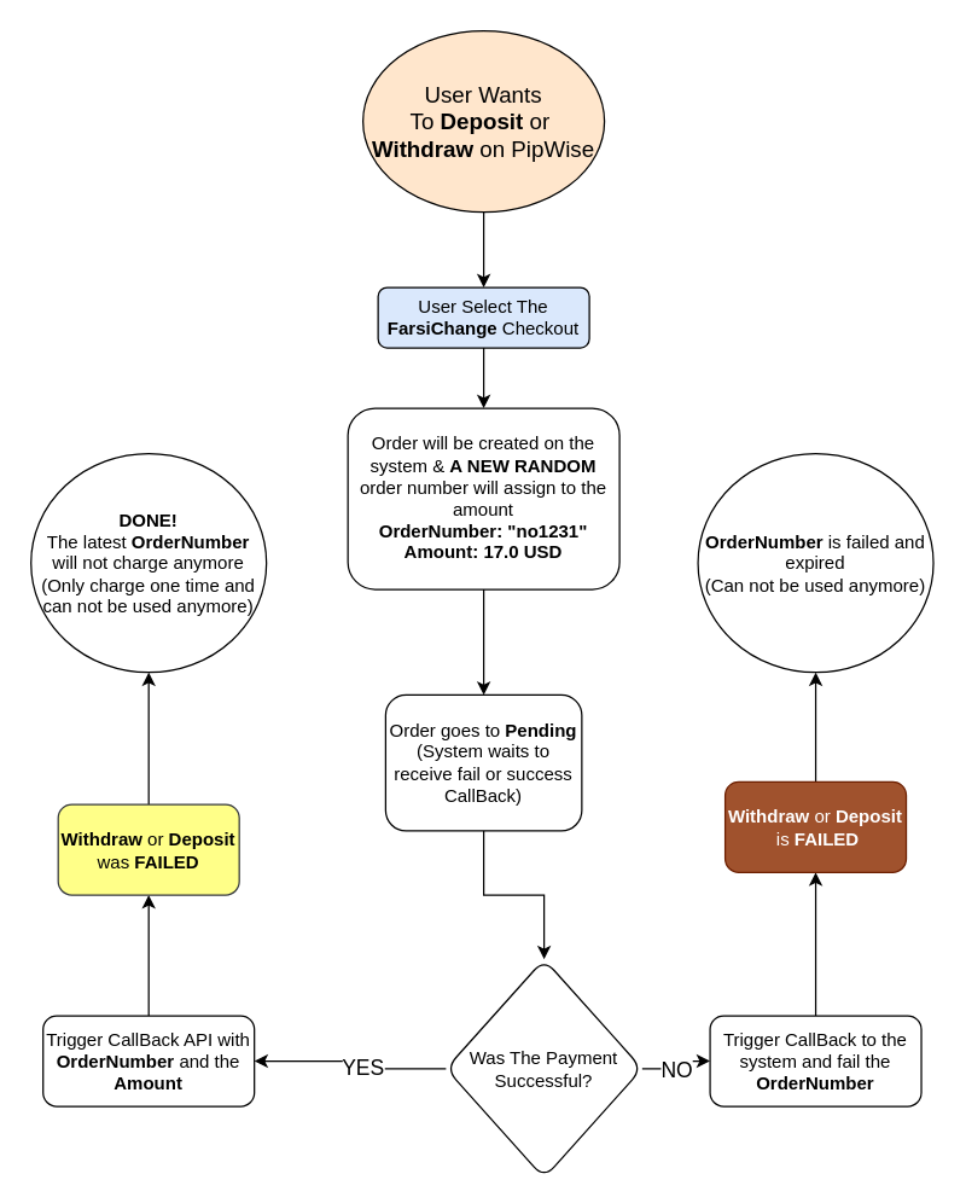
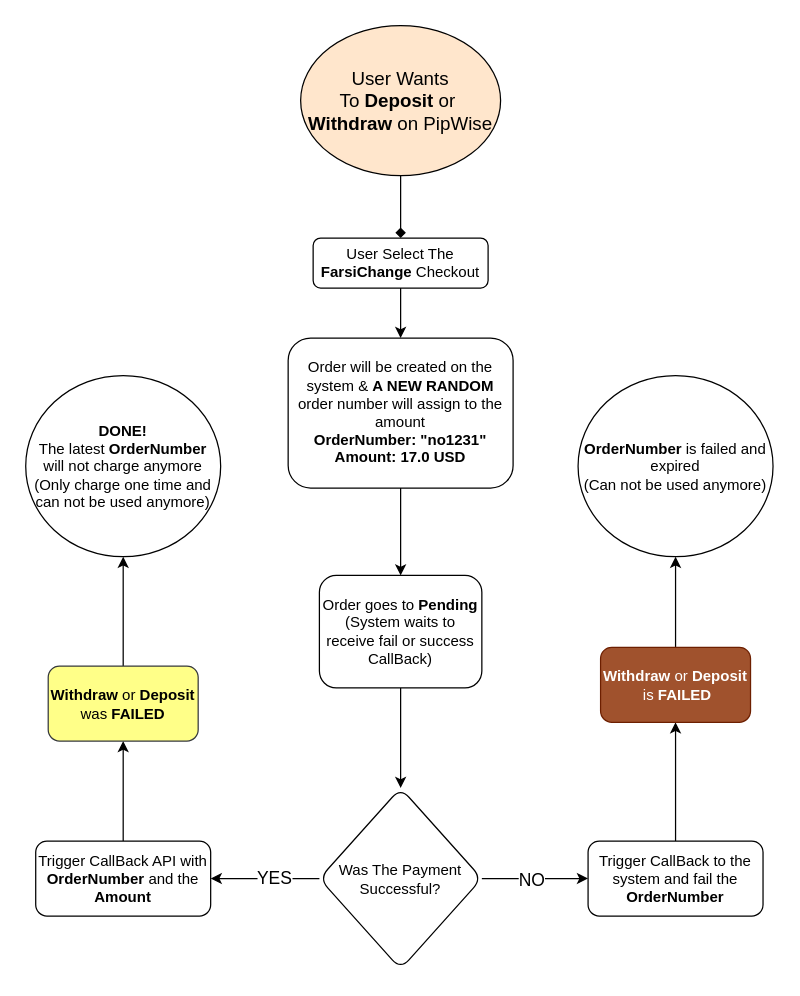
  <mxCell id="0" />
  <mxCell id="1" parent="0" />
  <mxCell id="2" value="" style="edgeStyle=orthogonalEdgeStyle;rounded=0;orthogonalLoop=1;jettySize=auto;html=1;" edge="1" parent="1" source="3" target="5"><mxGeometry relative="1" as="geometry" /></mxCell>
- <mxCell id="3" value="User Select The &lt;b&gt;FarsiChange &lt;/b&gt;Checkout" style="rounded=1;whiteSpace=wrap;html=1;fillColor=#dae8fc;" vertex="1" parent="1"><mxGeometry x="250" y="190" width="140" height="40" as="geometry" /></mxCell>
+ <mxCell id="3" value="User Select The &lt;b&gt;FarsiChange &lt;/b&gt;Checkout" style="rounded=1;whiteSpace=wrap;html=1;" vertex="1" parent="1"><mxGeometry x="250" y="190" width="140" height="40" as="geometry" /></mxCell>
  <mxCell id="4" value="" style="edgeStyle=orthogonalEdgeStyle;rounded=0;orthogonalLoop=1;jettySize=auto;html=1;" edge="1" parent="1" source="5" target="7"><mxGeometry relative="1" as="geometry" /></mxCell>
  <mxCell id="5" value="Order will be created on the system &amp;amp; &lt;b&gt;A NEW RANDOM&lt;/b&gt;&lt;br&gt;order number will assign to the amount&lt;br&gt;&lt;b&gt;OrderNumber: &quot;no1231&quot;&lt;br&gt;Amount: 17.0 USD&lt;/b&gt;" style="whiteSpace=wrap;html=1;rounded=1;" vertex="1" parent="1"><mxGeometry x="230" y="270" width="180" height="120" as="geometry" /></mxCell>
  <mxCell id="6" value="" style="edgeStyle=orthogonalEdgeStyle;rounded=0;orthogonalLoop=1;jettySize=auto;html=1;" edge="1" parent="1" source="7" target="12"><mxGeometry relative="1" as="geometry" /></mxCell>
  <mxCell id="7" value="Order goes to &lt;b&gt;Pending&lt;/b&gt;&lt;br&gt;(System waits to receive fail or success CallBack)" style="whiteSpace=wrap;html=1;rounded=1;" vertex="1" parent="1"><mxGeometry x="255" y="460" width="130" height="90" as="geometry" /></mxCell>
  <mxCell id="8" value="" style="edgeStyle=orthogonalEdgeStyle;rounded=0;orthogonalLoop=1;jettySize=auto;html=1;" edge="1" parent="1" source="12" target="14"><mxGeometry relative="1" as="geometry" /></mxCell>
  <mxCell id="9" value="&lt;font style=&quot;font-size: 14px;&quot;&gt;YES&lt;/font&gt;" style="edgeLabel;html=1;align=center;verticalAlign=middle;resizable=0;points=[];" vertex="1" connectable="0" parent="8"><mxGeometry x="-0.149" y="-1" relative="1" as="geometry"><mxPoint as="offset" /></mxGeometry></mxCell>
  <mxCell id="10" value="" style="edgeStyle=orthogonalEdgeStyle;rounded=0;orthogonalLoop=1;jettySize=auto;html=1;" edge="1" parent="1" source="12" target="18"><mxGeometry relative="1" as="geometry" /></mxCell>
  <mxCell id="11" value="&lt;font style=&quot;font-size: 14px;&quot;&gt;NO&lt;/font&gt;" style="edgeLabel;html=1;align=center;verticalAlign=middle;resizable=0;points=[];" vertex="1" connectable="0" parent="10"><mxGeometry x="-0.074" relative="1" as="geometry"><mxPoint y="1" as="offset" /></mxGeometry></mxCell>
- <mxCell id="12" value="Was The Payment Successful?" style="rhombus;whiteSpace=wrap;html=1;rounded=1;" vertex="1" parent="1"><mxGeometry x="295" y="635" width="130" height="145" as="geometry" /></mxCell>
+ <mxCell id="12" value="Was The Payment Successful?" style="rhombus;whiteSpace=wrap;html=1;rounded=1;" vertex="1" parent="1"><mxGeometry x="255" y="630" width="130" height="145" as="geometry" /></mxCell>
  <mxCell id="13" value="" style="edgeStyle=orthogonalEdgeStyle;rounded=0;orthogonalLoop=1;jettySize=auto;html=1;" edge="1" parent="1" source="14" target="16"><mxGeometry relative="1" as="geometry" /></mxCell>
  <mxCell id="14" value="Trigger CallBack API with &lt;b&gt;OrderNumber &lt;/b&gt;and the &lt;b&gt;Amount&lt;/b&gt;" style="whiteSpace=wrap;html=1;rounded=1;" vertex="1" parent="1"><mxGeometry x="28" y="672.5" width="140" height="60" as="geometry" /></mxCell>
  <mxCell id="15" value="" style="edgeStyle=orthogonalEdgeStyle;rounded=0;orthogonalLoop=1;jettySize=auto;html=1;" edge="1" parent="1" source="16" target="23"><mxGeometry relative="1" as="geometry" /></mxCell>
  <mxCell id="16" value="&lt;b&gt;Withdraw &lt;/b&gt;or &lt;b&gt;Deposit &lt;/b&gt;was &lt;b&gt;FAILED&lt;/b&gt;" style="whiteSpace=wrap;html=1;rounded=1;fillColor=#ffff88;strokeColor=#36393d;" vertex="1" parent="1"><mxGeometry x="38" y="532.5" width="120" height="60" as="geometry" /></mxCell>
  <mxCell id="17" value="" style="edgeStyle=orthogonalEdgeStyle;rounded=0;orthogonalLoop=1;jettySize=auto;html=1;" edge="1" parent="1" source="18" target="22"><mxGeometry relative="1" as="geometry" /></mxCell>
  <mxCell id="18" value="Trigger CallBack to the system and fail the &amp;nbsp;&lt;b&gt;OrderNumber&amp;nbsp;&lt;/b&gt;" style="whiteSpace=wrap;html=1;rounded=1;" vertex="1" parent="1"><mxGeometry x="470" y="672.5" width="140" height="60" as="geometry" /></mxCell>
- <mxCell id="19" style="edgeStyle=orthogonalEdgeStyle;rounded=0;orthogonalLoop=1;jettySize=auto;html=1;exitX=0.5;exitY=1;exitDx=0;exitDy=0;entryX=0.5;entryY=0;entryDx=0;entryDy=0;" edge="1" parent="1" source="20" target="3"><mxGeometry relative="1" as="geometry" /></mxCell>
+ <mxCell id="19" style="edgeStyle=orthogonalEdgeStyle;rounded=0;orthogonalLoop=1;jettySize=auto;html=1;exitX=0.5;exitY=1;exitDx=0;exitDy=0;entryX=0.5;entryY=0;entryDx=0;entryDy=0;endArrow=diamond;" edge="1" parent="1" source="20" target="3"><mxGeometry relative="1" as="geometry" /></mxCell>
  <mxCell id="20" value="&lt;font style=&quot;font-size: 15px;&quot;&gt;User Wants To&amp;nbsp;&lt;b style=&quot;border-color: var(--border-color);&quot;&gt;Deposit&amp;nbsp;&lt;/b&gt;or&amp;nbsp;&lt;br&gt;&lt;b style=&quot;border-color: var(--border-color);&quot;&gt;Withdraw&amp;nbsp;&lt;/b&gt;on PipWise&lt;/font&gt;" style="ellipse;whiteSpace=wrap;html=1;fillColor=#ffe6cc;" vertex="1" parent="1"><mxGeometry x="240" y="20" width="160" height="120" as="geometry" /></mxCell>
  <mxCell id="21" style="edgeStyle=orthogonalEdgeStyle;rounded=0;orthogonalLoop=1;jettySize=auto;html=1;exitX=0.5;exitY=0;exitDx=0;exitDy=0;entryX=0.5;entryY=1;entryDx=0;entryDy=0;" edge="1" parent="1" source="22" target="24"><mxGeometry relative="1" as="geometry" /></mxCell>
  <mxCell id="22" value="&lt;b style=&quot;border-color: var(--border-color);&quot;&gt;Withdraw&amp;nbsp;&lt;/b&gt;or&amp;nbsp;&lt;b style=&quot;border-color: var(--border-color);&quot;&gt;Deposit&lt;br&gt;&amp;nbsp;&lt;/b&gt;is &lt;b&gt;FAILED&lt;/b&gt;" style="whiteSpace=wrap;html=1;rounded=1;fillColor=#a0522d;fontColor=#ffffff;strokeColor=#6D1F00;" vertex="1" parent="1"><mxGeometry x="480" y="517.5" width="120" height="60" as="geometry" /></mxCell>
  <mxCell id="23" value="&lt;b&gt;DONE!&lt;/b&gt;&lt;br&gt;The latest &lt;b&gt;OrderNumber &lt;/b&gt;will not charge anymore&lt;br style=&quot;border-color: var(--border-color);&quot;&gt;(Only charge one time and can not be used anymore)" style="ellipse;whiteSpace=wrap;html=1;rounded=1;" vertex="1" parent="1"><mxGeometry x="20" y="300" width="156" height="145" as="geometry" /></mxCell>
  <mxCell id="24" value="&lt;b style=&quot;border-color: var(--border-color);&quot;&gt;OrderNumber&amp;nbsp;&lt;/b&gt;is failed and expired&lt;br style=&quot;border-color: var(--border-color);&quot;&gt;(Can not be used anymore)" style="ellipse;whiteSpace=wrap;html=1;rounded=1;" vertex="1" parent="1"><mxGeometry x="462" y="300" width="156" height="145" as="geometry" /></mxCell>
